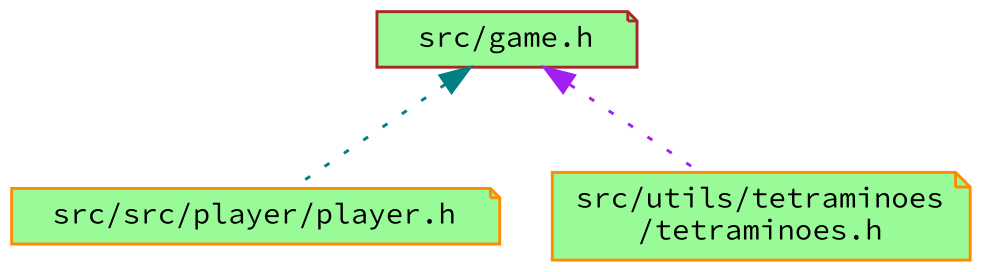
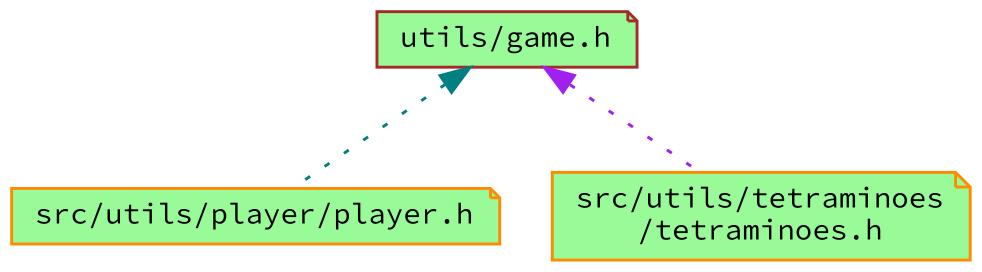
  digraph {
    fontname="Source Code Pro"
    node [color=darkorange fillcolor=palegreen fontname="Source Code Pro" fontsize=10 shape=note style=filled]
    edge [dir=back fontname="Source Code Pro" fontsize=10 labelfontname=Helvetica labelfontsize=10 style=dotted]
-   n1 [color=brown fontcolor=black height=0.2 label="src/game.h" width=0.4]
-   n2 [height=0.2 label="src/src/player/player.h" width=0.4]
+   n1 [color=brown fontcolor=black height=0.2 label="utils/game.h" width=0.4]
+   n2 [height=0.2 label="src/utils/player/player.h" width=0.4]
    n3 [height=0.2 label="src/utils/tetraminoes\l/tetraminoes.h" width=0.4]
    n1 -> n2 [color=teal]
    n1 -> n3 [color=purple]
  }
